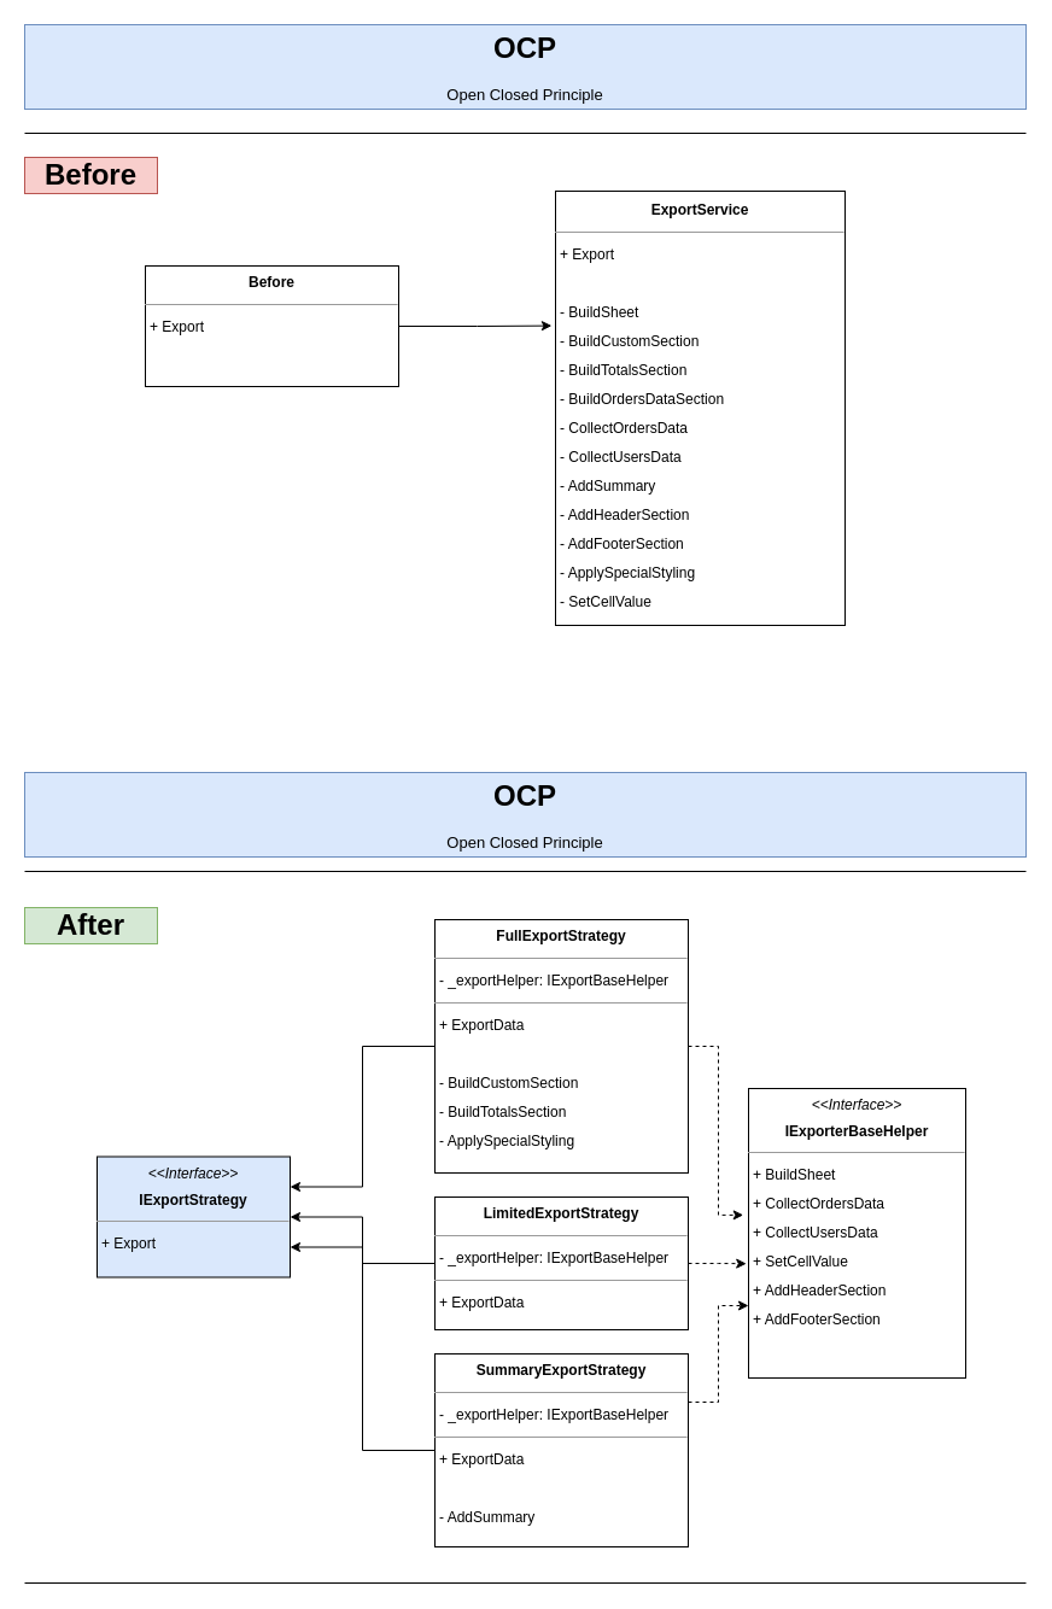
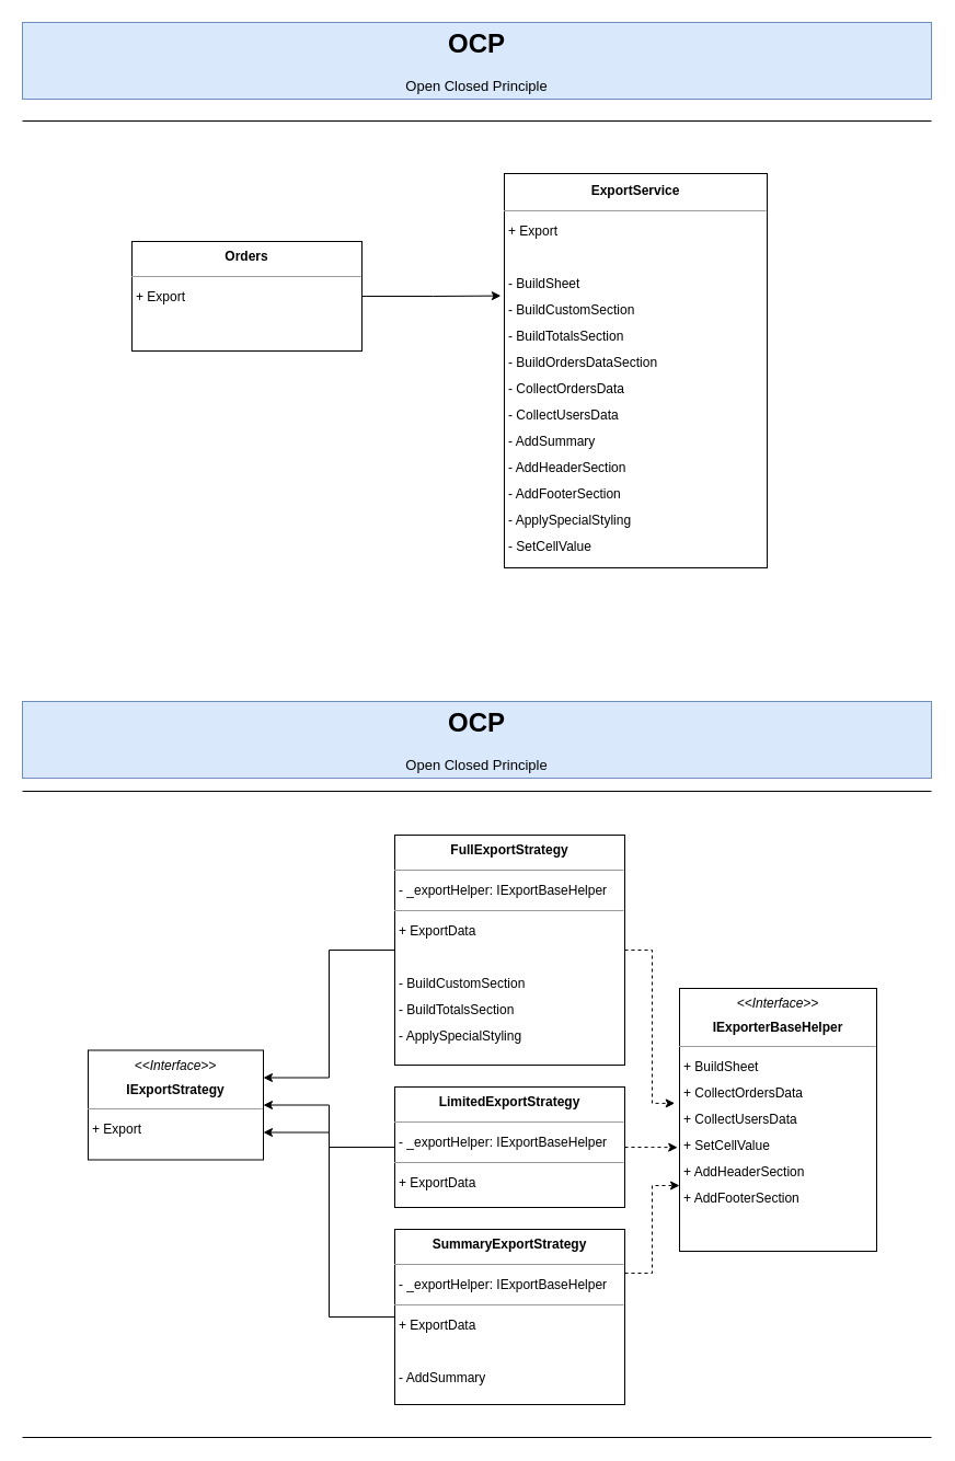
  <mxCell id="0" />
  <mxCell id="1" parent="0" />
  <mxCell id="2" value="&lt;h1 style=&quot;&quot;&gt;OCP&lt;/h1&gt;&lt;p style=&quot;font-size: 13px;&quot;&gt;Open Closed Principle&lt;/p&gt;" style="text;html=1;strokeColor=#6c8ebf;fillColor=#dae8fc;spacing=5;spacingTop=-20;whiteSpace=wrap;overflow=hidden;rounded=0;align=center;" parent="1" vertex="1"><mxGeometry x="20" y="20" width="830" height="70" as="geometry" /></mxCell>
- <mxCell id="3" value="&lt;h1&gt;Before&lt;/h1&gt;" style="text;html=1;strokeColor=#b85450;fillColor=#f8cecc;align=center;verticalAlign=middle;whiteSpace=wrap;rounded=0;" parent="1" vertex="1"><mxGeometry x="20" y="130" width="110" height="30" as="geometry" /></mxCell>
- <mxCell id="4" value="&lt;h1&gt;After&lt;/h1&gt;" style="text;html=1;strokeColor=#82b366;fillColor=#d5e8d4;align=center;verticalAlign=middle;whiteSpace=wrap;rounded=0;" parent="1" vertex="1"><mxGeometry x="20" y="752" width="110" height="30" as="geometry" /></mxCell>
  <mxCell id="5" value="&lt;p style=&quot;text-align: center; margin: 4px 0px 0px; line-height: 200%;&quot;&gt;&lt;b&gt;ExportService           &lt;/b&gt;&lt;br&gt;&lt;/p&gt;&lt;hr style=&quot;line-height: 200%;&quot; size=&quot;1&quot;&gt;&lt;p style=&quot;margin: 0px 0px 0px 4px; line-height: 200%;&quot;&gt;&lt;span style=&quot;background-color: initial;&quot;&gt;+ Export&lt;/span&gt;&lt;br&gt;&lt;/p&gt;&lt;p style=&quot;margin: 0px 0px 0px 4px; line-height: 200%;&quot;&gt;&lt;span style=&quot;background-color: initial;&quot;&gt;&lt;br&gt;&lt;/span&gt;&lt;/p&gt;&lt;p style=&quot;margin: 0px 0px 0px 4px; line-height: 200%;&quot;&gt;&lt;span style=&quot;background-color: initial;&quot;&gt;- BuildSheet&lt;/span&gt;&lt;/p&gt;&lt;p style=&quot;margin: 0px 0px 0px 4px; line-height: 200%;&quot;&gt;&lt;span style=&quot;background-color: initial;&quot;&gt;- BuildCustomSection&lt;/span&gt;&lt;/p&gt;&lt;p style=&quot;margin: 0px 0px 0px 4px; line-height: 200%;&quot;&gt;&lt;span style=&quot;background-color: initial;&quot;&gt;- BuildTotalsSection&lt;/span&gt;&lt;/p&gt;&lt;p style=&quot;margin: 0px 0px 0px 4px; line-height: 200%;&quot;&gt;&lt;span style=&quot;background-color: initial;&quot;&gt;- BuildOrdersDataSection&lt;/span&gt;&lt;/p&gt;&lt;p style=&quot;margin: 0px 0px 0px 4px; line-height: 200%;&quot;&gt;&lt;span style=&quot;background-color: initial;&quot;&gt;- CollectOrdersData&lt;/span&gt;&lt;/p&gt;&lt;p style=&quot;margin: 0px 0px 0px 4px; line-height: 200%;&quot;&gt;&lt;span style=&quot;background-color: initial;&quot;&gt;- CollectUsersData&lt;/span&gt;&lt;/p&gt;&lt;p style=&quot;margin: 0px 0px 0px 4px; line-height: 200%;&quot;&gt;&lt;span style=&quot;background-color: initial;&quot;&gt;- AddSummary&lt;/span&gt;&lt;/p&gt;&lt;p style=&quot;margin: 0px 0px 0px 4px; line-height: 200%;&quot;&gt;&lt;span style=&quot;background-color: initial;&quot;&gt;- AddHeaderSection&lt;/span&gt;&lt;/p&gt;&lt;p style=&quot;margin: 0px 0px 0px 4px; line-height: 200%;&quot;&gt;&lt;span style=&quot;background-color: initial;&quot;&gt;- AddFooterSection&lt;/span&gt;&lt;/p&gt;&lt;p style=&quot;margin: 0px 0px 0px 4px; line-height: 200%;&quot;&gt;&lt;span style=&quot;background-color: initial;&quot;&gt;- ApplySpecialStyling&lt;/span&gt;&lt;/p&gt;&lt;p style=&quot;margin: 0px 0px 0px 4px; line-height: 200%;&quot;&gt;&lt;span style=&quot;background-color: initial;&quot;&gt;- SetCellValue&lt;/span&gt;&lt;/p&gt;" style="verticalAlign=top;align=left;overflow=fill;fontSize=12;fontFamily=Helvetica;html=1;whiteSpace=wrap;" parent="1" vertex="1"><mxGeometry x="460" y="158" width="240" height="360" as="geometry" /></mxCell>
- <mxCell id="6" value="&lt;p style=&quot;margin: 4px 0px 0px; text-align: center; line-height: 180%;&quot;&gt;&lt;b&gt;Before&lt;/b&gt;&lt;br&gt;&lt;/p&gt;&lt;hr style=&quot;line-height: 180%;&quot; size=&quot;1&quot;&gt;&lt;p style=&quot;margin: 0px 0px 0px 4px; line-height: 180%;&quot;&gt;&lt;/p&gt;&lt;p style=&quot;border-color: var(--border-color); margin: 0px 0px 0px 4px; line-height: 24px;&quot;&gt;+ Export&lt;br&gt;&lt;/p&gt;" style="verticalAlign=top;align=left;overflow=fill;fontSize=12;fontFamily=Helvetica;html=1;whiteSpace=wrap;" parent="1" vertex="1"><mxGeometry x="120" y="220" width="210" height="100" as="geometry" /></mxCell>
+ <mxCell id="6" value="&lt;p style=&quot;margin: 4px 0px 0px; text-align: center; line-height: 180%;&quot;&gt;&lt;b&gt;Orders&lt;/b&gt;&lt;br&gt;&lt;/p&gt;&lt;hr style=&quot;line-height: 180%;&quot; size=&quot;1&quot;&gt;&lt;p style=&quot;margin: 0px 0px 0px 4px; line-height: 180%;&quot;&gt;&lt;/p&gt;&lt;p style=&quot;border-color: var(--border-color); margin: 0px 0px 0px 4px; line-height: 24px;&quot;&gt;+ Export&lt;br&gt;&lt;/p&gt;" style="verticalAlign=top;align=left;overflow=fill;fontSize=12;fontFamily=Helvetica;html=1;whiteSpace=wrap;" parent="1" vertex="1"><mxGeometry x="120" y="220" width="210" height="100" as="geometry" /></mxCell>
  <mxCell id="7" value="" style="endArrow=none;html=1;rounded=0;" parent="1" edge="1"><mxGeometry width="50" height="50" relative="1" as="geometry"><mxPoint x="20" y="722" as="sourcePoint" /><mxPoint x="850" y="722" as="targetPoint" /></mxGeometry></mxCell>
  <mxCell id="8" style="edgeStyle=orthogonalEdgeStyle;rounded=0;orthogonalLoop=1;jettySize=auto;html=1;entryX=1;entryY=0.5;entryDx=0;entryDy=0;" parent="1" source="9" target="10" edge="1"><mxGeometry relative="1" as="geometry"><mxPoint x="260" y="882" as="targetPoint" /></mxGeometry></mxCell>
  <mxCell id="9" value="&lt;p style=&quot;margin: 4px 0px 0px; text-align: center; line-height: 180%;&quot;&gt;&lt;b&gt;LimitedExportStrategy&lt;/b&gt;&lt;br&gt;&lt;/p&gt;&lt;hr style=&quot;line-height: 180%;&quot; size=&quot;1&quot;&gt;&lt;p style=&quot;margin: 0px 0px 0px 4px; line-height: 180%;&quot;&gt;&lt;/p&gt;&lt;p style=&quot;border-color: var(--border-color); margin: 0px 0px 0px 4px; line-height: 24px;&quot;&gt;- _exportHelper: IExportBaseHelper&lt;/p&gt;&lt;hr style=&quot;border-color: var(--border-color); line-height: 24px;&quot; size=&quot;1&quot;&gt;&lt;p style=&quot;border-color: var(--border-color); margin: 0px 0px 0px 4px; line-height: 24px;&quot;&gt;+ ExportData&amp;nbsp;&lt;/p&gt;&lt;p style=&quot;border-color: var(--border-color); margin: 0px 0px 0px 4px; line-height: 24px;&quot;&gt;&lt;br style=&quot;border-color: var(--border-color);&quot;&gt;&lt;/p&gt;&lt;p style=&quot;border-color: var(--border-color); margin: 0px 0px 0px 4px; line-height: 24px;&quot;&gt;&lt;br&gt;&lt;/p&gt;" style="verticalAlign=top;align=left;overflow=fill;fontSize=12;fontFamily=Helvetica;html=1;whiteSpace=wrap;" parent="1" vertex="1"><mxGeometry x="360" y="992" width="210" height="110" as="geometry" /></mxCell>
- <mxCell id="10" value="&lt;p style=&quot;margin: 4px 0px 0px; text-align: center; line-height: 180%;&quot;&gt;&lt;i&gt;&amp;lt;&amp;lt;Interface&amp;gt;&amp;gt;&lt;/i&gt;&lt;br&gt;&lt;b&gt;IExportStrategy&lt;/b&gt;&lt;br&gt;&lt;/p&gt;&lt;hr style=&quot;line-height: 180%;&quot; size=&quot;1&quot;&gt;&lt;p style=&quot;margin: 0px 0px 0px 4px; line-height: 180%;&quot;&gt;&lt;/p&gt;&lt;p style=&quot;border-color: var(--border-color); margin: 0px 0px 0px 4px; line-height: 24px;&quot;&gt;&lt;span style=&quot;background-color: initial;&quot;&gt;+ Export&lt;/span&gt;&lt;br&gt;&lt;/p&gt;&lt;p style=&quot;border-color: var(--border-color); margin: 0px 0px 0px 4px; line-height: 24px;&quot;&gt;&lt;br&gt;&lt;/p&gt;" style="verticalAlign=top;align=left;overflow=fill;fontSize=12;fontFamily=Helvetica;html=1;whiteSpace=wrap;fillColor=#dae8fc;" parent="1" vertex="1"><mxGeometry x="80" y="958.5" width="160" height="100" as="geometry" /></mxCell>
+ <mxCell id="10" value="&lt;p style=&quot;margin: 4px 0px 0px; text-align: center; line-height: 180%;&quot;&gt;&lt;i&gt;&amp;lt;&amp;lt;Interface&amp;gt;&amp;gt;&lt;/i&gt;&lt;br&gt;&lt;b&gt;IExportStrategy&lt;/b&gt;&lt;br&gt;&lt;/p&gt;&lt;hr style=&quot;line-height: 180%;&quot; size=&quot;1&quot;&gt;&lt;p style=&quot;margin: 0px 0px 0px 4px; line-height: 180%;&quot;&gt;&lt;/p&gt;&lt;p style=&quot;border-color: var(--border-color); margin: 0px 0px 0px 4px; line-height: 24px;&quot;&gt;&lt;span style=&quot;background-color: initial;&quot;&gt;+ Export&lt;/span&gt;&lt;br&gt;&lt;/p&gt;&lt;p style=&quot;border-color: var(--border-color); margin: 0px 0px 0px 4px; line-height: 24px;&quot;&gt;&lt;br&gt;&lt;/p&gt;" style="verticalAlign=top;align=left;overflow=fill;fontSize=12;fontFamily=Helvetica;html=1;whiteSpace=wrap;" parent="1" vertex="1"><mxGeometry x="80" y="958.5" width="160" height="100" as="geometry" /></mxCell>
  <mxCell id="11" value="" style="endArrow=none;html=1;rounded=0;" parent="1" edge="1"><mxGeometry width="50" height="50" relative="1" as="geometry"><mxPoint x="20" y="1312" as="sourcePoint" /><mxPoint x="850" y="1312" as="targetPoint" /></mxGeometry></mxCell>
  <mxCell id="12" value="" style="endArrow=none;html=1;rounded=0;" parent="1" edge="1"><mxGeometry width="50" height="50" relative="1" as="geometry"><mxPoint x="20" y="110" as="sourcePoint" /><mxPoint x="850" y="110" as="targetPoint" /></mxGeometry></mxCell>
  <mxCell id="13" style="edgeStyle=orthogonalEdgeStyle;rounded=0;orthogonalLoop=1;jettySize=auto;html=1;entryX=-0.013;entryY=0.31;entryDx=0;entryDy=0;entryPerimeter=0;" parent="1" source="6" target="5" edge="1"><mxGeometry relative="1" as="geometry" /></mxCell>
  <mxCell id="14" style="edgeStyle=orthogonalEdgeStyle;rounded=0;orthogonalLoop=1;jettySize=auto;html=1;entryX=1;entryY=0.25;entryDx=0;entryDy=0;" parent="1" source="15" target="10" edge="1"><mxGeometry relative="1" as="geometry" /></mxCell>
  <mxCell id="15" value="&lt;p style=&quot;margin: 4px 0px 0px; text-align: center; line-height: 180%;&quot;&gt;&lt;b&gt;FullExportStrategy&lt;/b&gt;&lt;br&gt;&lt;/p&gt;&lt;hr style=&quot;line-height: 180%;&quot; size=&quot;1&quot;&gt;&lt;p style=&quot;margin: 0px 0px 0px 4px; line-height: 180%;&quot;&gt;&lt;/p&gt;&lt;p style=&quot;border-color: var(--border-color); margin: 0px 0px 0px 4px; line-height: 24px;&quot;&gt;- _exportHelper: IExportBaseHelper&lt;/p&gt;&lt;hr style=&quot;border-color: var(--border-color); line-height: 24px;&quot; size=&quot;1&quot;&gt;&lt;p style=&quot;border-color: var(--border-color); margin: 0px 0px 0px 4px; line-height: 24px;&quot;&gt;+ ExportData&amp;nbsp;&lt;/p&gt;&lt;p style=&quot;border-color: var(--border-color); margin: 0px 0px 0px 4px; line-height: 24px;&quot;&gt;&lt;br&gt;&lt;/p&gt;&lt;p style=&quot;border-color: var(--border-color); margin: 0px 0px 0px 4px; line-height: 24px;&quot;&gt;&lt;span style=&quot;background-color: initial;&quot;&gt;- BuildCustomSection&lt;/span&gt;&lt;/p&gt;&lt;p style=&quot;border-color: var(--border-color); margin: 0px 0px 0px 4px; line-height: 24px;&quot;&gt;&lt;span style=&quot;background-color: initial;&quot;&gt;- BuildTotalsSection&lt;/span&gt;&lt;/p&gt;&lt;p style=&quot;border-color: var(--border-color); margin: 0px 0px 0px 4px; line-height: 24px;&quot;&gt;- ApplySpecialStyling&lt;/p&gt;" style="verticalAlign=top;align=left;overflow=fill;fontSize=12;fontFamily=Helvetica;html=1;whiteSpace=wrap;" parent="1" vertex="1"><mxGeometry x="360" y="762" width="210" height="210" as="geometry" /></mxCell>
  <mxCell id="16" style="edgeStyle=orthogonalEdgeStyle;rounded=0;orthogonalLoop=1;jettySize=auto;html=1;exitX=0;exitY=0.5;exitDx=0;exitDy=0;entryX=1;entryY=0.75;entryDx=0;entryDy=0;" parent="1" source="18" target="10" edge="1"><mxGeometry relative="1" as="geometry" /></mxCell>
  <mxCell id="17" style="edgeStyle=orthogonalEdgeStyle;rounded=0;orthogonalLoop=1;jettySize=auto;html=1;exitX=1;exitY=0.25;exitDx=0;exitDy=0;entryX=0;entryY=0.75;entryDx=0;entryDy=0;dashed=1;" parent="1" source="18" target="19" edge="1"><mxGeometry relative="1" as="geometry" /></mxCell>
  <mxCell id="18" value="&lt;p style=&quot;margin: 4px 0px 0px; text-align: center; line-height: 180%;&quot;&gt;&lt;b&gt;SummaryExportStrategy&lt;/b&gt;&lt;br&gt;&lt;/p&gt;&lt;hr style=&quot;line-height: 180%;&quot; size=&quot;1&quot;&gt;&lt;p style=&quot;margin: 0px 0px 0px 4px; line-height: 180%;&quot;&gt;&lt;/p&gt;&lt;p style=&quot;border-color: var(--border-color); margin: 0px 0px 0px 4px; line-height: 24px;&quot;&gt;- _exportHelper: IExportBaseHelper&lt;/p&gt;&lt;hr style=&quot;border-color: var(--border-color); line-height: 24px;&quot; size=&quot;1&quot;&gt;&lt;p style=&quot;border-color: var(--border-color); margin: 0px 0px 0px 4px; line-height: 24px;&quot;&gt;+ ExportData&amp;nbsp;&lt;/p&gt;&lt;p style=&quot;border-color: var(--border-color); margin: 0px 0px 0px 4px; line-height: 24px;&quot;&gt;&lt;br&gt;&lt;/p&gt;&lt;p style=&quot;border-color: var(--border-color); margin: 0px 0px 0px 4px; line-height: 24px;&quot;&gt;- AddSummary&lt;/p&gt;" style="verticalAlign=top;align=left;overflow=fill;fontSize=12;fontFamily=Helvetica;html=1;whiteSpace=wrap;" parent="1" vertex="1"><mxGeometry x="360" y="1122" width="210" height="160" as="geometry" /></mxCell>
  <mxCell id="19" value="&lt;p style=&quot;margin: 4px 0px 0px; text-align: center; line-height: 180%;&quot;&gt;&lt;i&gt;&amp;lt;&amp;lt;Interface&amp;gt;&amp;gt;&lt;/i&gt;&lt;br&gt;&lt;b&gt;IExporterBaseHelper&lt;/b&gt;&lt;br&gt;&lt;/p&gt;&lt;hr style=&quot;line-height: 180%;&quot; size=&quot;1&quot;&gt;&lt;p style=&quot;margin: 0px 0px 0px 4px; line-height: 180%;&quot;&gt;&lt;/p&gt;&lt;p style=&quot;border-color: var(--border-color); margin: 0px 0px 0px 4px; line-height: 24px;&quot;&gt;&lt;span style=&quot;background-color: initial;&quot;&gt;+ BuildSheet&lt;/span&gt;&lt;/p&gt;&lt;p style=&quot;border-color: var(--border-color); margin: 0px 0px 0px 4px; line-height: 24px;&quot;&gt;+ CollectOrdersData&lt;/p&gt;&lt;p style=&quot;border-color: var(--border-color); margin: 0px 0px 0px 4px; line-height: 24px;&quot;&gt;&lt;span style=&quot;border-color: var(--border-color); background-color: initial;&quot;&gt;+ CollectUsersData&lt;/span&gt;&lt;/p&gt;&lt;p style=&quot;border-color: var(--border-color); margin: 0px 0px 0px 4px; line-height: 24px;&quot;&gt;+ SetCellValue&lt;/p&gt;&lt;p style=&quot;border-color: var(--border-color); margin: 0px 0px 0px 4px; line-height: 24px;&quot;&gt;+ AddHeaderSection&lt;/p&gt;&lt;p style=&quot;border-color: var(--border-color); margin: 0px 0px 0px 4px; line-height: 24px;&quot;&gt;+ AddFooterSection&lt;/p&gt;" style="verticalAlign=top;align=left;overflow=fill;fontSize=12;fontFamily=Helvetica;html=1;whiteSpace=wrap;" parent="1" vertex="1"><mxGeometry x="620" y="902" width="180" height="240" as="geometry" /></mxCell>
  <mxCell id="20" style="edgeStyle=orthogonalEdgeStyle;rounded=0;orthogonalLoop=1;jettySize=auto;html=1;exitX=1;exitY=0.5;exitDx=0;exitDy=0;entryX=-0.024;entryY=0.437;entryDx=0;entryDy=0;entryPerimeter=0;dashed=1;" parent="1" source="15" target="19" edge="1"><mxGeometry relative="1" as="geometry" /></mxCell>
  <mxCell id="21" style="edgeStyle=orthogonalEdgeStyle;rounded=0;orthogonalLoop=1;jettySize=auto;html=1;exitX=1;exitY=0.5;exitDx=0;exitDy=0;entryX=-0.01;entryY=0.605;entryDx=0;entryDy=0;entryPerimeter=0;dashed=1;" parent="1" source="9" target="19" edge="1"><mxGeometry relative="1" as="geometry" /></mxCell>
  <mxCell id="22" value="&lt;h1 style=&quot;&quot;&gt;OCP&lt;/h1&gt;&lt;p style=&quot;font-size: 13px;&quot;&gt;Open Closed Principle&lt;/p&gt;" style="text;html=1;strokeColor=#6c8ebf;fillColor=#dae8fc;spacing=5;spacingTop=-20;whiteSpace=wrap;overflow=hidden;rounded=0;align=center;" vertex="1" parent="1"><mxGeometry x="20" y="640" width="830" height="70" as="geometry" /></mxCell>
